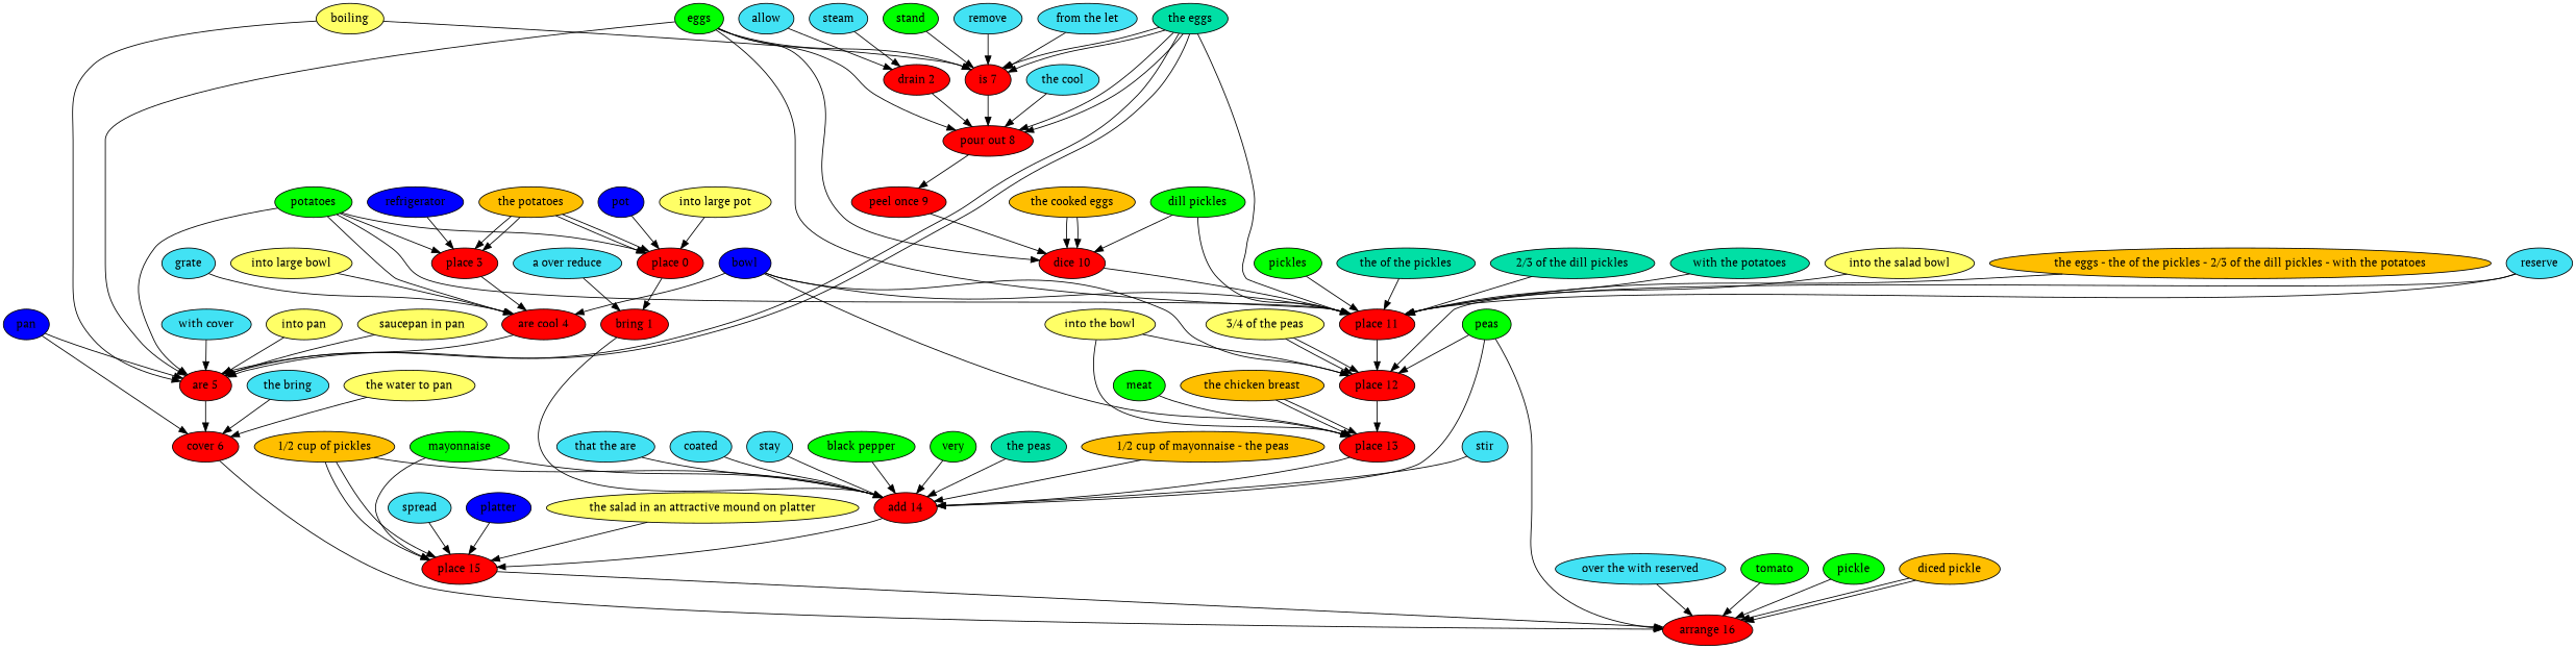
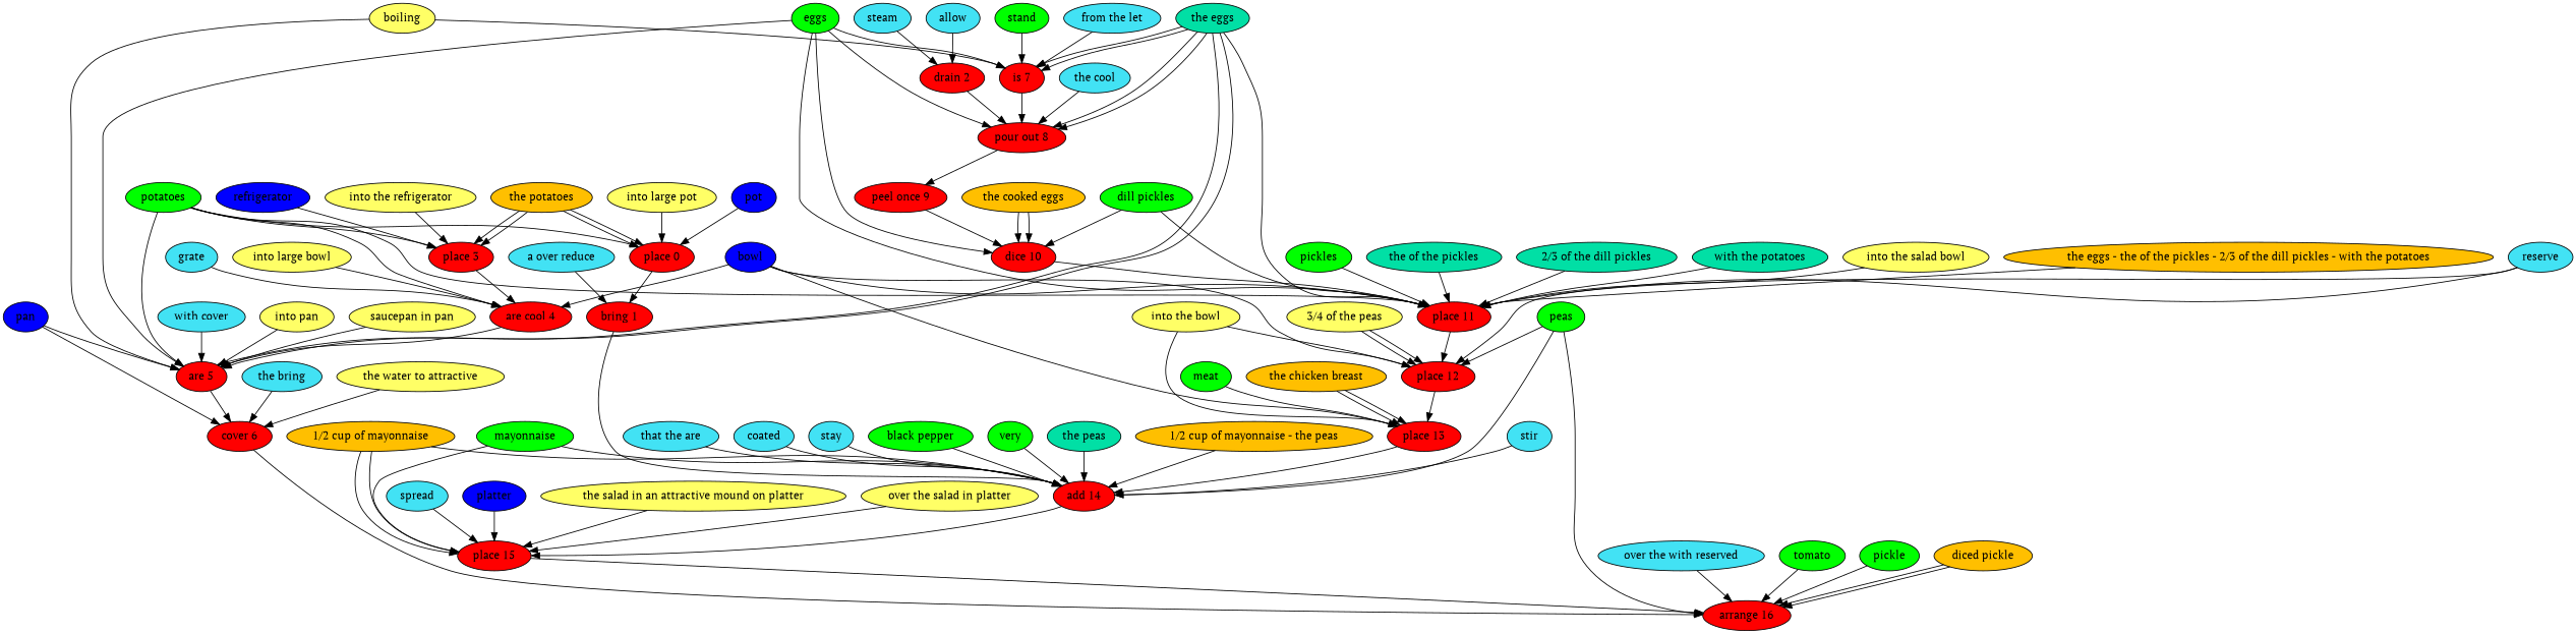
  digraph {
    fontname="PT Serif"
    node [fillcolor=red fontname="PT Serif" style=filled]
    edge [fontname="PT Serif"]
    "place 0"
    "bring 1"
    "add 14"
    potatoes [fillcolor=green]
    "place 3"
    "are cool 4"
    "are 5"
    "place 11"
    "cover 6"
    "place 12"
    "the potatoes" [fillcolor="#FFBF00"]
    pot [fillcolor="#0000ff"]
    "into large pot" [fillcolor="#ffff66"]
    "place 15"
    "a over reduce" [fillcolor="#42e2f4"]
    "drain 2"
    "pour out 8"
    "peel once 9"
    allow [fillcolor="#42e2f4"]
    steam [fillcolor="#42e2f4"]
    refrigerator [fillcolor="#0000ff"]
+   "into the refrigerator" [fillcolor="#ffff66"]
    grate [fillcolor="#42e2f4"]
    bowl [fillcolor="#0000ff"]
    "place 13"
    "into large bowl" [fillcolor="#ffff66"]
    "arrange 16"
    boiling [fillcolor="#ffff66"]
    "is 7"
    "with cover" [fillcolor="#42e2f4"]
    eggs [fillcolor=green]
    "dice 10"
    "the eggs" [fillcolor="#01DFA5"]
    pan [fillcolor="#0000ff"]
    "into pan" [fillcolor="#ffff66"]
    "saucepan in pan" [fillcolor="#ffff66"]
    "the bring" [fillcolor="#42e2f4"]
-   "the water to pan" [fillcolor="#ffff66"]
-   remove [fillcolor="#42e2f4"]
+   "the water to pan" [fillcolor="#ffff66" label="the water to attractive"]
    "from the let" [fillcolor="#42e2f4"]
    stand [fillcolor=green]
    "the cool" [fillcolor="#42e2f4"]
    "the cooked eggs" [fillcolor="#FFBF00"]
    "dill pickles" [fillcolor=green]
    reserve [fillcolor="#42e2f4"]
    pickles [fillcolor=green]
    "the of the pickles" [fillcolor="#01DFA5"]
    "2/3 of the dill pickles" [fillcolor="#01DFA5"]
    "with the potatoes" [fillcolor="#01DFA5"]
    "into the salad bowl" [fillcolor="#ffff66"]
    "the eggs - the of the pickles - 2/3 of the dill pickles - with the potatoes" [fillcolor="#FFBF00"]
    peas [fillcolor=green]
    "3/4 of the peas" [fillcolor="#ffff66"]
    "into the bowl" [fillcolor="#ffff66"]
    meat [fillcolor=green]
    "the chicken breast" [fillcolor="#FFBF00"]
    stir [fillcolor="#42e2f4"]
    "that the are" [fillcolor="#42e2f4"]
    coated [fillcolor="#42e2f4"]
    stay [fillcolor="#42e2f4"]
    mayonnaise [fillcolor=green]
-   "1/2 cup of mayonnaise" [fillcolor="#FFBF00" label="1/2 cup of pickles"]
+   "1/2 cup of mayonnaise" [fillcolor="#FFBF00"]
    "black pepper" [fillcolor=green]
    very [fillcolor=green]
    "the peas" [fillcolor="#01DFA5"]
    "1/2 cup of mayonnaise - the peas" [fillcolor="#FFBF00"]
    spread [fillcolor="#42e2f4"]
    platter [fillcolor="#0000ff"]
    "the salad in an attractive mound on platter" [fillcolor="#ffff66"]
+   "over the salad in platter" [fillcolor="#ffff66"]
    "over the with reserved" [fillcolor="#42e2f4"]
    tomato [fillcolor=green]
    pickle [fillcolor=green]
    "diced pickle" [fillcolor="#FFBF00"]
    "place 0" -> "bring 1"
    "bring 1" -> "add 14"
    "add 14" -> "place 15"
    potatoes -> "place 0"
    potatoes -> "place 3"
    potatoes -> "are cool 4"
    potatoes -> "are 5"
    potatoes -> "place 11"
    "place 3" -> "are cool 4"
    "are cool 4" -> "are 5"
    "are 5" -> "cover 6"
    "place 11" -> "place 12"
    "cover 6" -> "arrange 16"
    "place 12" -> "place 13"
    "the potatoes" -> "place 0"
    "the potatoes" -> "place 0"
    "the potatoes" -> "place 3"
    "the potatoes" -> "place 3"
    pot -> "place 0"
    "into large pot" -> "place 0"
    "place 15" -> "arrange 16"
    "a over reduce" -> "bring 1"
    "drain 2" -> "pour out 8"
    "pour out 8" -> "peel once 9"
    "peel once 9" -> "dice 10"
    allow -> "drain 2"
    steam -> "drain 2"
    refrigerator -> "place 3"
+   "into the refrigerator" -> "place 3"
    grate -> "are cool 4"
    bowl -> "are cool 4"
    bowl -> "place 11"
    bowl -> "place 12"
    bowl -> "place 13"
    "place 13" -> "add 14"
    "into large bowl" -> "are cool 4"
    boiling -> "are 5"
    boiling -> "is 7"
    "is 7" -> "pour out 8"
    "with cover" -> "are 5"
    eggs -> "are 5"
    eggs -> "place 11"
    eggs -> "pour out 8"
    eggs -> "is 7"
    eggs -> "dice 10"
    "dice 10" -> "place 11"
    "the eggs" -> "are 5"
    "the eggs" -> "are 5"
    "the eggs" -> "place 11"
    "the eggs" -> "pour out 8"
    "the eggs" -> "pour out 8"
    "the eggs" -> "is 7"
    "the eggs" -> "is 7"
    pan -> "are 5"
    pan -> "cover 6"
    "into pan" -> "are 5"
    "saucepan in pan" -> "are 5"
    "the bring" -> "cover 6"
    "the water to pan" -> "cover 6"
-   remove -> "is 7"
    "from the let" -> "is 7"
    stand -> "is 7"
    "the cool" -> "pour out 8"
    "the cooked eggs" -> "dice 10"
    "the cooked eggs" -> "dice 10"
    "dill pickles" -> "place 11"
    "dill pickles" -> "dice 10"
    reserve -> "place 11"
    reserve -> "place 12"
    pickles -> "place 11"
    "the of the pickles" -> "place 11"
    "2/3 of the dill pickles" -> "place 11"
    "with the potatoes" -> "place 11"
    "into the salad bowl" -> "place 11"
    "the eggs - the of the pickles - 2/3 of the dill pickles - with the potatoes" -> "place 11"
    peas -> "add 14"
    peas -> "place 12"
    peas -> "arrange 16"
    "3/4 of the peas" -> "place 12"
    "3/4 of the peas" -> "place 12"
    "into the bowl" -> "place 12"
    "into the bowl" -> "place 13"
    meat -> "place 13"
    "the chicken breast" -> "place 13"
    "the chicken breast" -> "place 13"
    stir -> "add 14"
    "that the are" -> "add 14"
    coated -> "add 14"
    stay -> "add 14"
    mayonnaise -> "add 14"
    mayonnaise -> "place 15"
    "1/2 cup of mayonnaise" -> "add 14"
    "1/2 cup of mayonnaise" -> "place 15"
    "1/2 cup of mayonnaise" -> "place 15"
    "black pepper" -> "add 14"
    very -> "add 14"
    "the peas" -> "add 14"
    "1/2 cup of mayonnaise - the peas" -> "add 14"
    spread -> "place 15"
    platter -> "place 15"
    "the salad in an attractive mound on platter" -> "place 15"
+   "over the salad in platter" -> "place 15"
    "over the with reserved" -> "arrange 16"
    tomato -> "arrange 16"
    pickle -> "arrange 16"
    "diced pickle" -> "arrange 16"
    "diced pickle" -> "arrange 16"
  }
